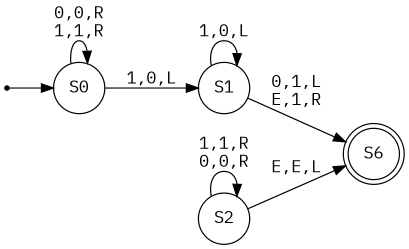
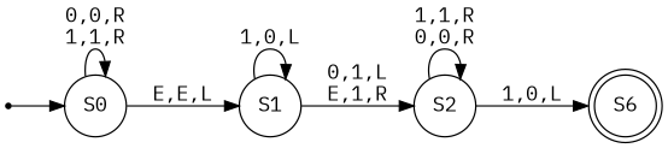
  digraph {
    fontname="IBM Plex Mono"
    rankdir=LR
    node [fontname="IBM Plex Mono" shape=circle]
    edge [fontname="IBM Plex Mono"]
    S [shape=point]
    S0
    S1
    n4 [label=S6 shape=doublecircle]
    S2
    S -> S0
    S0 -> S0 [label="0,0,R\n1,1,R"]
-   S0 -> S1 [label="1,0,L"]
+   S0 -> S1 [label="E,E,L"]
    S1 -> S1 [label="1,0,L"]
-   S1 -> n4 [label="0,1,L\nE,1,R"]
-   S2 -> n4 [label="E,E,L"]
+   S1 -> S2 [label="0,1,L\nE,1,R"]
+   S2 -> n4 [label="1,0,L"]
    S2 -> S2 [label="1,1,R\n0,0,R"]
  }
